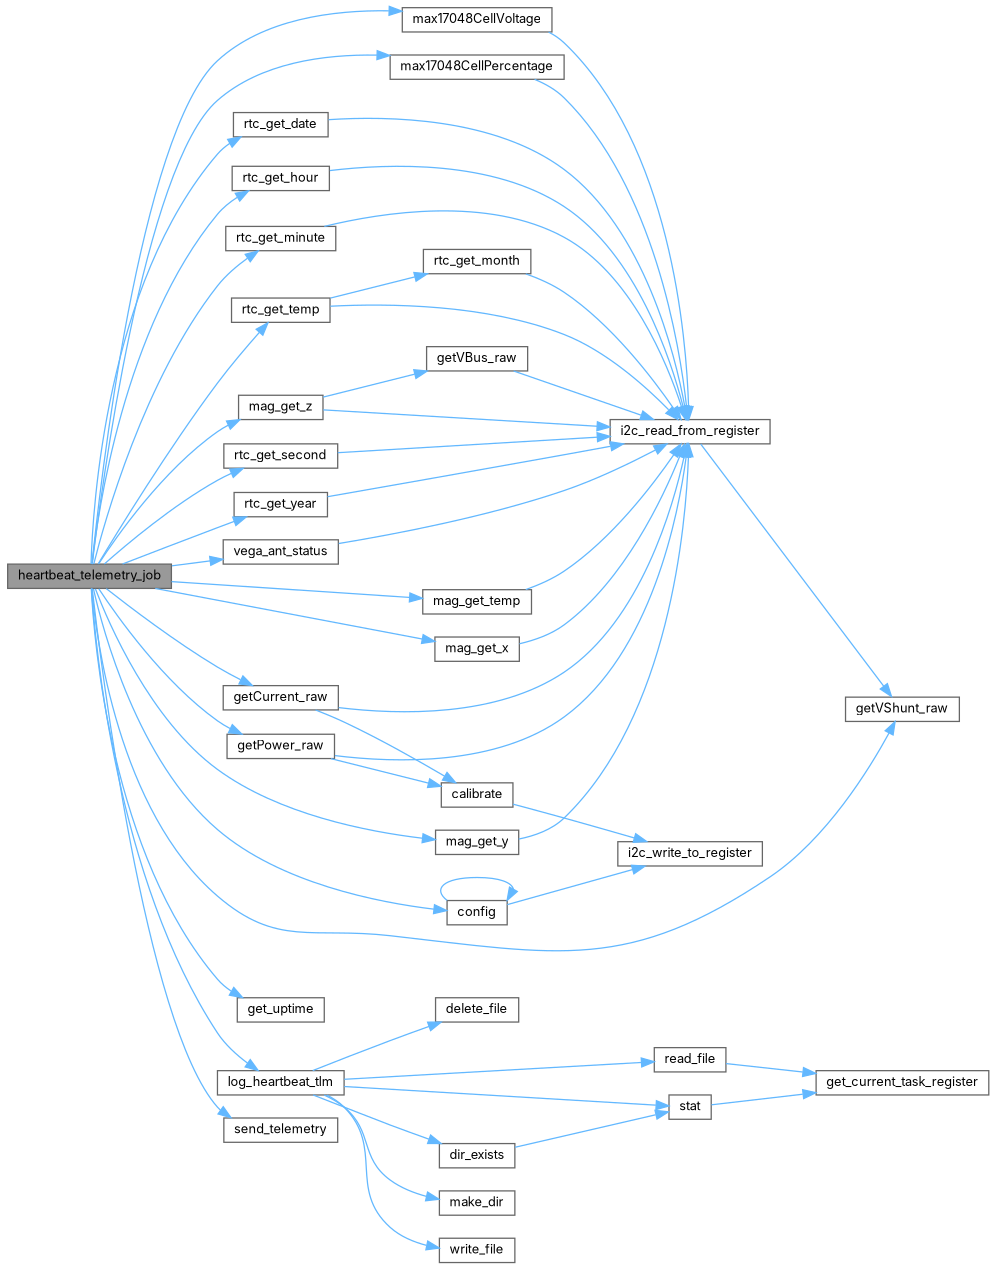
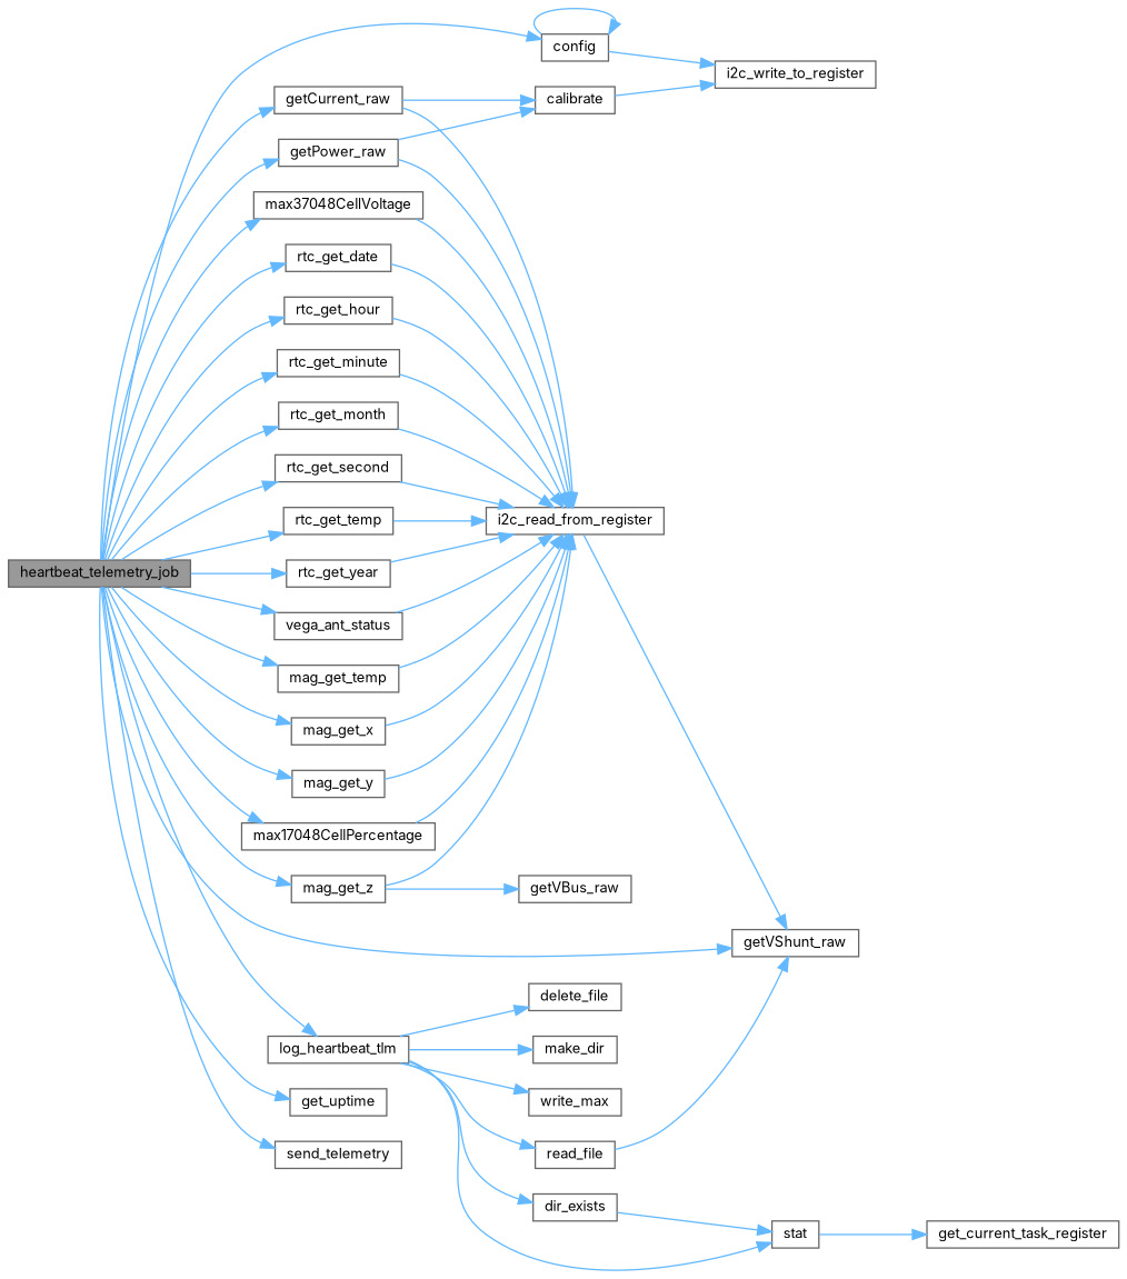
  digraph {
    fontname=Inter
    rankdir=LR
    node [color=grey40 fillcolor=white fontname=Inter fontsize=10 shape=box style=filled]
    edge [color=steelblue1 fontname=Inter fontsize=10 labelfontname=Helvetica labelfontsize=10 style=solid]
    n1 [color=gray40 fillcolor=grey60 fontcolor=black height=0.2 label=heartbeat_telemetry_job width=0.4]
    n2 [height=0.2 label=config width=0.4]
    n3 [height=0.2 label=get_uptime width=0.4]
    n4 [height=0.2 label=getCurrent_raw width=0.4]
    n5 [height=0.2 label=getPower_raw width=0.4]
    n6 [height=0.2 label=getVShunt_raw width=0.4]
    n7 [height=0.2 label=log_heartbeat_tlm width=0.4]
    n8 [height=0.2 label=mag_get_temp width=0.4]
    n9 [height=0.2 label=mag_get_x width=0.4]
    n10 [height=0.2 label=mag_get_y width=0.4]
    n11 [height=0.2 label=mag_get_z width=0.4]
    n12 [height=0.2 label=max17048CellPercentage width=0.4]
-   n13 [height=0.2 label=max17048CellVoltage width=0.4]
+   n13 [height=0.2 label=max37048CellVoltage width=0.4]
    n14 [height=0.2 label=rtc_get_date width=0.4]
    n15 [height=0.2 label=rtc_get_hour width=0.4]
    n16 [height=0.2 label=rtc_get_minute width=0.4]
    n17 [height=0.2 label=rtc_get_month width=0.4]
    n18 [height=0.2 label=rtc_get_second width=0.4]
    n19 [height=0.2 label=rtc_get_temp width=0.4]
    n20 [height=0.2 label=rtc_get_year width=0.4]
    n21 [height=0.2 label=send_telemetry width=0.4]
    n22 [height=0.2 label=vega_ant_status width=0.4]
    n23 [height=0.2 label=i2c_write_to_register width=0.4]
    n24 [height=0.2 label=calibrate width=0.4]
    n25 [height=0.2 label=i2c_read_from_register width=0.4]
    n26 [height=0.2 label=getVBus_raw width=0.4]
    n27 [height=0.2 label=delete_file width=0.4]
    n28 [height=0.2 label=dir_exists width=0.4]
    n29 [height=0.2 label=stat width=0.4]
    n30 [height=0.2 label=make_dir width=0.4]
    n31 [height=0.2 label=read_file width=0.4]
-   n32 [height=0.2 label=write_file width=0.4]
+   n32 [height=0.2 label=write_max width=0.4]
    n33 [height=0.2 label=get_current_task_register width=0.4]
    n1 -> n2
    n1 -> n3
    n1 -> n4
    n1 -> n5
    n1 -> n6
    n1 -> n7
    n1 -> n8
    n1 -> n9
    n1 -> n10
    n1 -> n11
    n1 -> n12
    n1 -> n13
    n1 -> n14
    n1 -> n15
    n1 -> n16
-   n19 -> n17
+   n1 -> n17
    n1 -> n18
    n1 -> n19
    n1 -> n20
    n1 -> n21
    n1 -> n22
    n2 -> n2
    n2 -> n23
    n4 -> n24
    n4 -> n25
    n5 -> n24
    n5 -> n25
    n7 -> n27
    n7 -> n28
    n7 -> n29
    n7 -> n30
    n7 -> n31
    n7 -> n32
    n8 -> n25
    n9 -> n25
    n10 -> n25
    n11 -> n25
    n11 -> n26
    n12 -> n25
    n13 -> n25
    n14 -> n25
    n15 -> n25
    n16 -> n25
    n17 -> n25
    n18 -> n25
    n19 -> n25
    n20 -> n25
    n22 -> n25
    n24 -> n23
    n25 -> n6
-   n26 -> n25
    n28 -> n29
    n29 -> n33
-   n31 -> n33
+   n31 -> n6
  }
